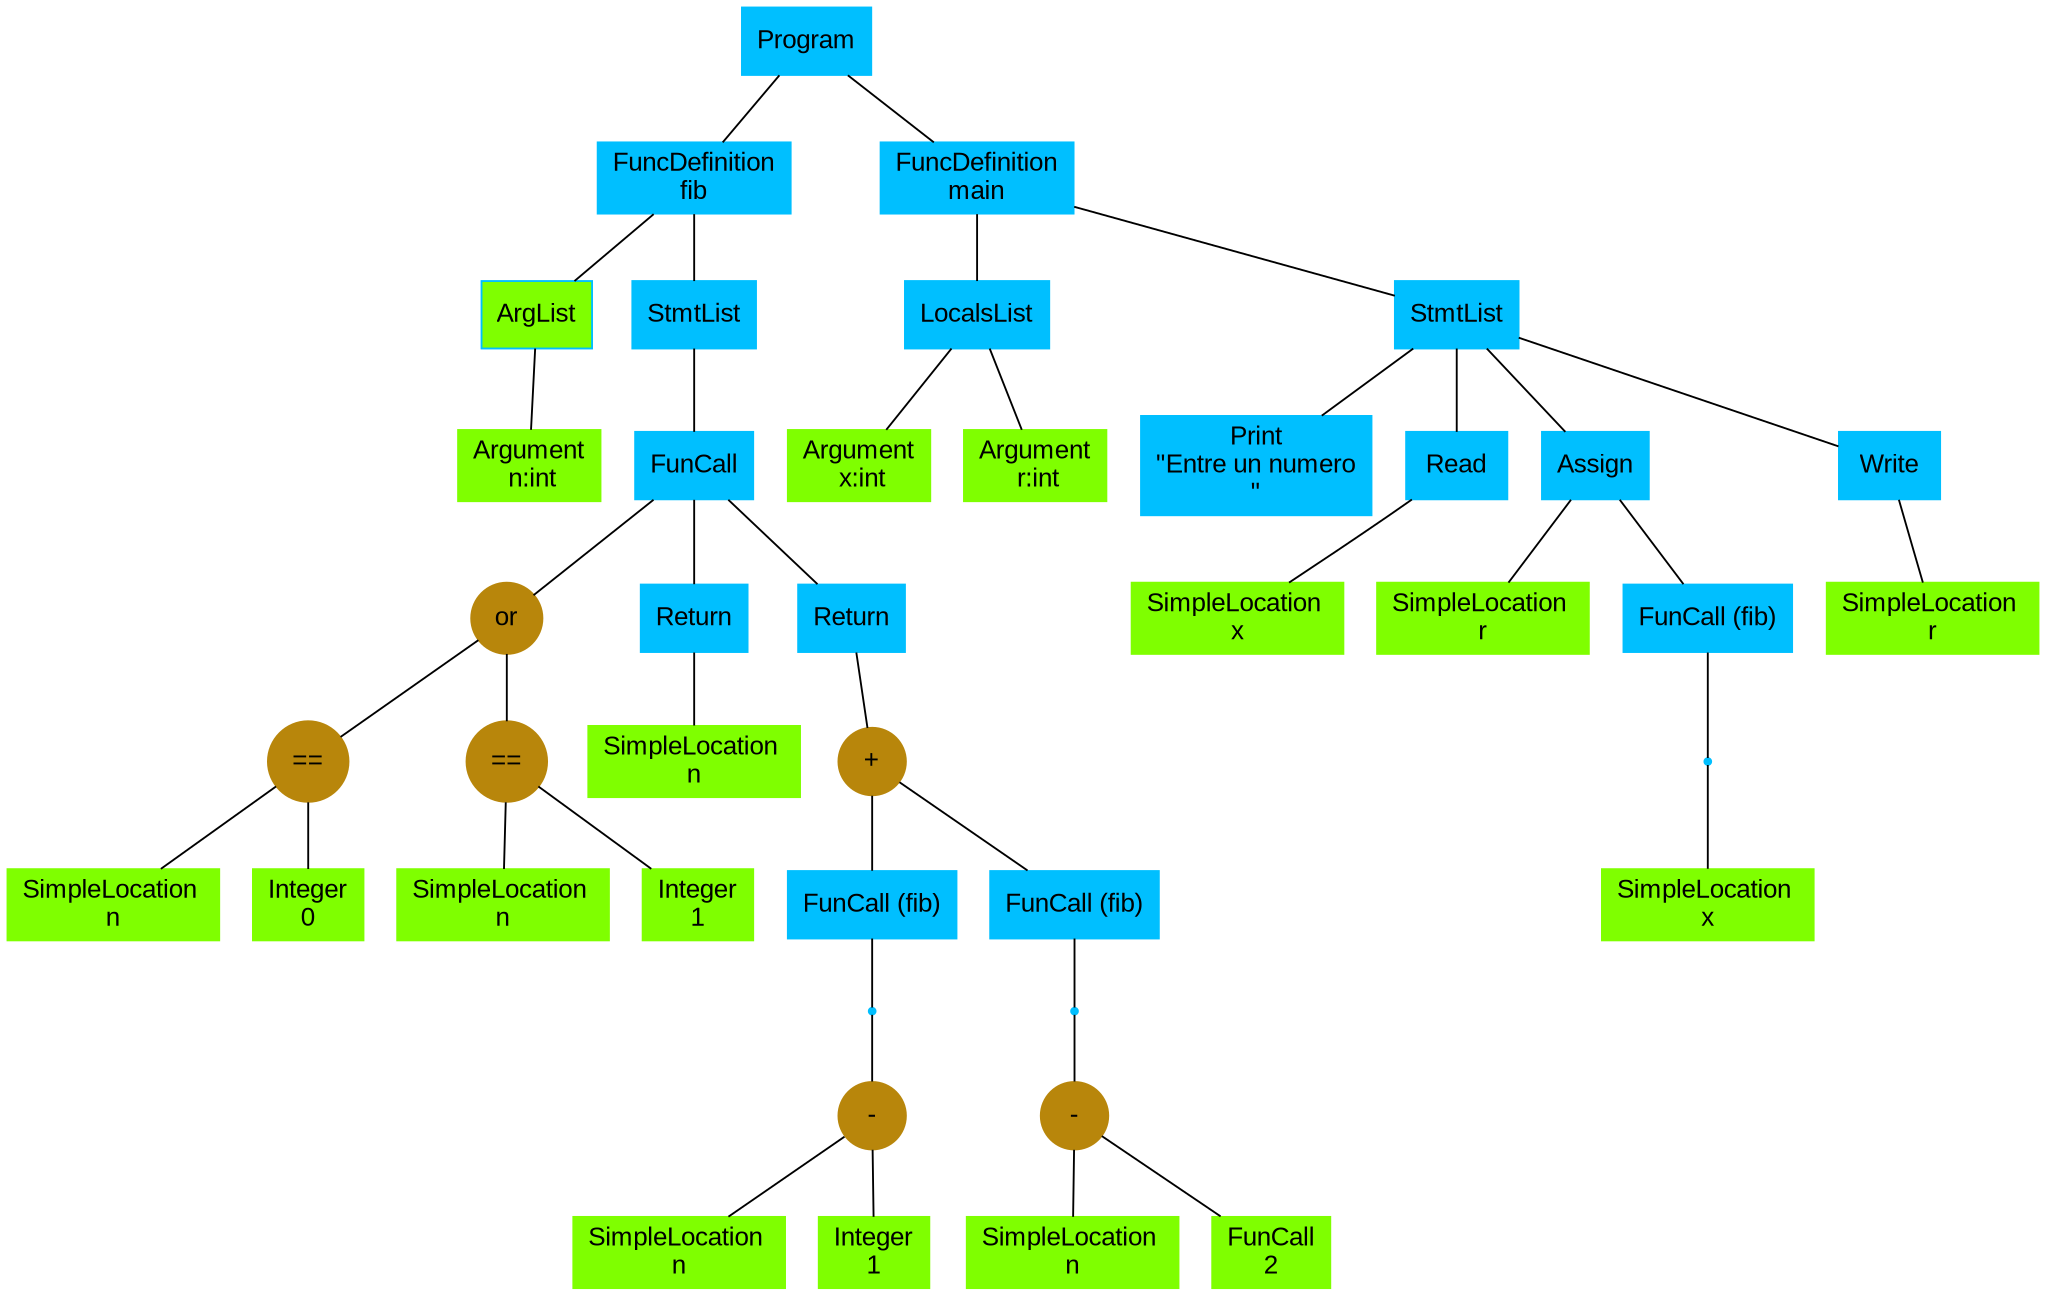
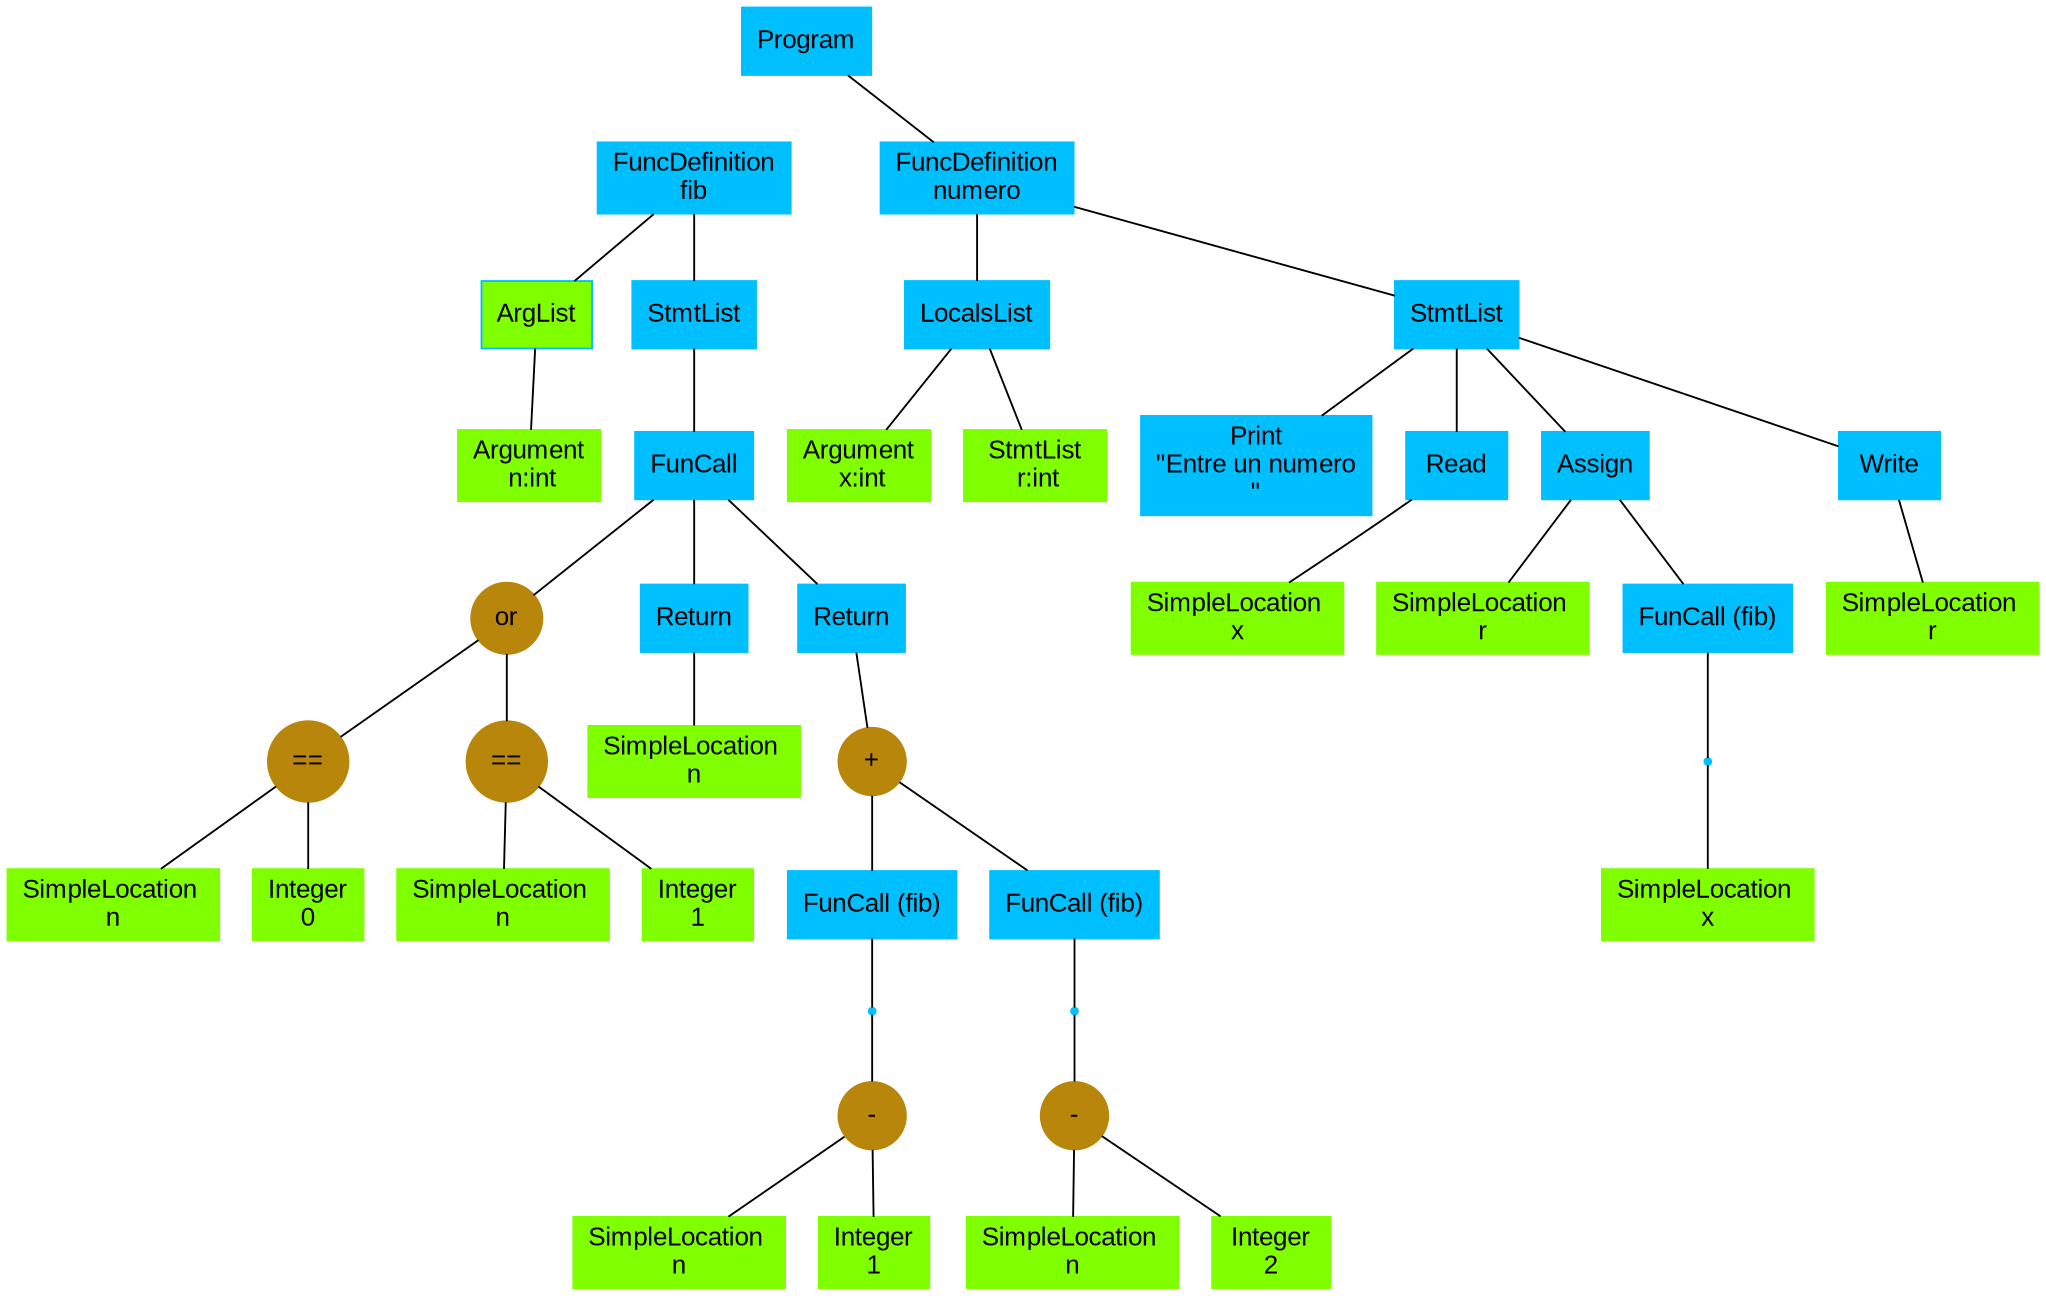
  digraph {
    fontname="Liberation Sans"
    node [color=deepskyblue fontname="Liberation Sans" shape=box style=filled]
    edge [arrowhead=none fontname="Liberation Sans"]
    n1 [label=Program]
    n2 [label="FuncDefinition\nfib"]
-   n3 [label="FuncDefinition\nmain"]
+   n3 [label="FuncDefinition\nnumero"]
    n4 [fillcolor=chartreuse label=ArgList]
    n5 [label=StmtList]
    n6 [label=LocalsList]
    n7 [label=StmtList]
    n8 [color=chartreuse label="Argument\n n:int"]
    n9 [label=FunCall]
    n10 [color=darkgoldenrod label=or shape=circle]
    n11 [label=Return]
    n12 [label=Return]
    n13 [color=darkgoldenrod label="==" shape=circle]
    n14 [color=darkgoldenrod label="==" shape=circle]
    n15 [color=chartreuse label="SimpleLocation \nn"]
    n16 [color=darkgoldenrod label="+" shape=circle]
    n17 [color=chartreuse label="SimpleLocation \nn"]
    n18 [color=chartreuse label="Integer\n0"]
    n19 [color=chartreuse label="SimpleLocation \nn"]
    n20 [color=chartreuse label="Integer\n1"]
    n21 [label="FunCall (fib)"]
    n22 [label="FunCall (fib)"]
    n23 [label=ArgList shape=point]
    n24 [label=ArgList shape=point]
    n25 [color=darkgoldenrod label="-" shape=circle]
    n26 [color=chartreuse label="SimpleLocation \nn"]
    n27 [color=chartreuse label="Integer\n1"]
    n28 [color=darkgoldenrod label="-" shape=circle]
    n29 [color=chartreuse label="SimpleLocation \nn"]
-   n30 [color=chartreuse label="FunCall\n2"]
+   n30 [color=chartreuse label="Integer\n2"]
    n31 [color=chartreuse label="Argument\n x:int"]
-   n32 [color=chartreuse label="Argument\n r:int"]
+   n32 [color=chartreuse label="StmtList\n r:int"]
    n33 [label="Print\n\"Entre un numero\n\""]
    n34 [label=Read]
    n35 [label=Assign]
    n36 [label=Write]
    n37 [color=chartreuse label="SimpleLocation \nx"]
    n38 [color=chartreuse label="SimpleLocation \nr"]
    n39 [label="FunCall (fib)"]
    n40 [color=chartreuse label="SimpleLocation \nr"]
    n41 [label=ArgList shape=point]
    n42 [color=chartreuse label="SimpleLocation \nx"]
-   n1 -> n2
    n1 -> n3
    n2 -> n4
    n2 -> n5
    n3 -> n6
    n3 -> n7
    n4 -> n8
    n5 -> n9
    n6 -> n31
    n6 -> n32
    n7 -> n33
    n7 -> n34
    n7 -> n35
    n7 -> n36
    n9 -> n10
    n9 -> n11
    n9 -> n12
    n10 -> n13
    n10 -> n14
    n11 -> n15
    n12 -> n16
    n13 -> n17
    n13 -> n18
    n14 -> n19
    n14 -> n20
    n16 -> n21
    n16 -> n22
    n21 -> n23
    n22 -> n24
    n23 -> n25
    n24 -> n28
    n25 -> n26
    n25 -> n27
    n28 -> n29
    n28 -> n30
    n34 -> n37
    n35 -> n38
    n35 -> n39
    n36 -> n40
    n39 -> n41
    n41 -> n42
  }
